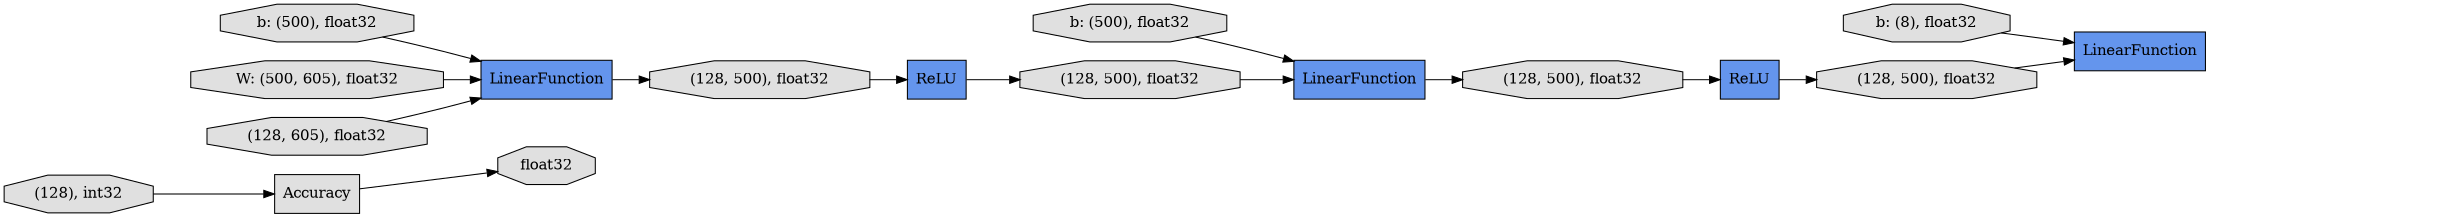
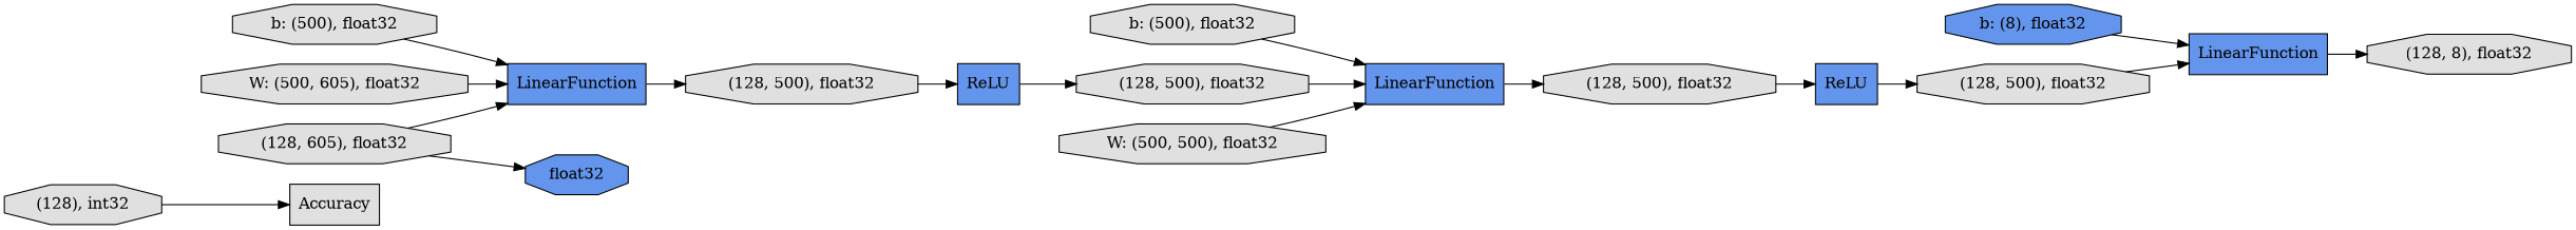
  digraph {
    rankdir=LR
    node [fillcolor="#E0E0E0" shape=octagon style=filled]
    n1 [fillcolor="#6495ED" label=LinearFunction shape=record]
-   n3 [label="b: (8), float32"]
+   n2 [label="(128, 8), float32"]
+   n3 [fillcolor="#6495ED" label="b: (8), float32"]
    n4 [label=Accuracy shape=record]
-   n5 [label=float32]
+   n5 [fillcolor="#6495ED" label=float32]
    n6 [label="b: (500), float32"]
    n7 [fillcolor="#6495ED" label=LinearFunction shape=record]
    n8 [label="(128, 500), float32"]
    n9 [label="b: (500), float32"]
    n10 [fillcolor="#6495ED" label=LinearFunction shape=record]
    n11 [label="(128, 500), float32"]
    n12 [fillcolor="#6495ED" label=ReLU shape=record]
    n13 [label="(128), int32"]
    n14 [label="(128, 500), float32"]
    n15 [label="W: (500, 605), float32"]
    n16 [label="(128, 500), float32"]
+   n17 [label="W: (500, 500), float32"]
    n18 [fillcolor="#6495ED" label=ReLU shape=record]
    n19 [label="(128, 605), float32"]
+   n1 -> n2
    n3 -> n1
-   n4 -> n5
+   n19 -> n5
    n6 -> n7
    n7 -> n8
    n8 -> n12
    n9 -> n10
    n10 -> n11
    n11 -> n18
    n12 -> n16
    n13 -> n4
    n14 -> n7
    n15 -> n10
    n16 -> n1
+   n17 -> n7
    n18 -> n14
    n19 -> n10
  }
